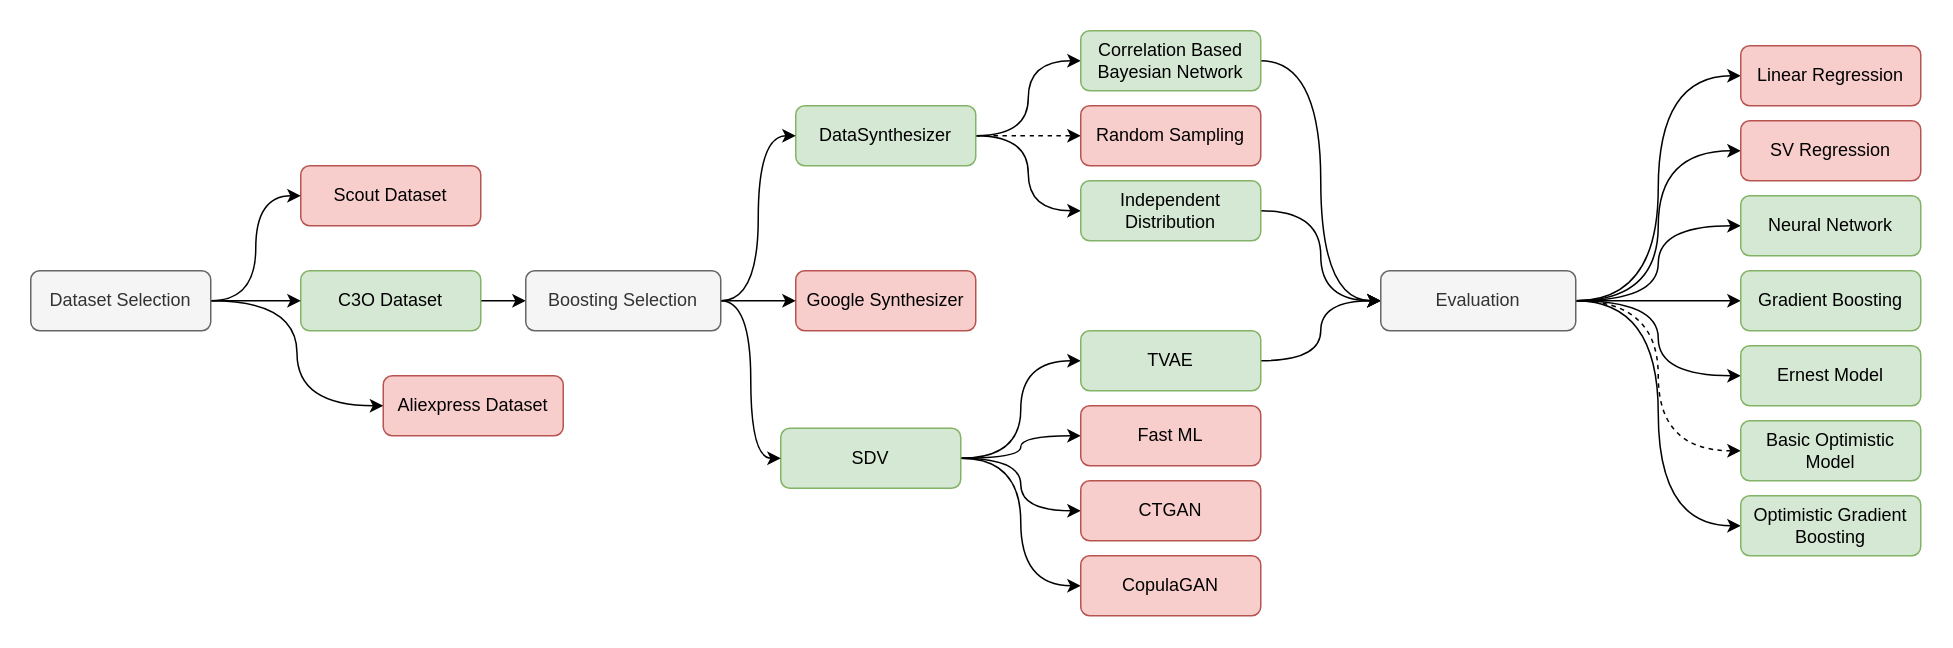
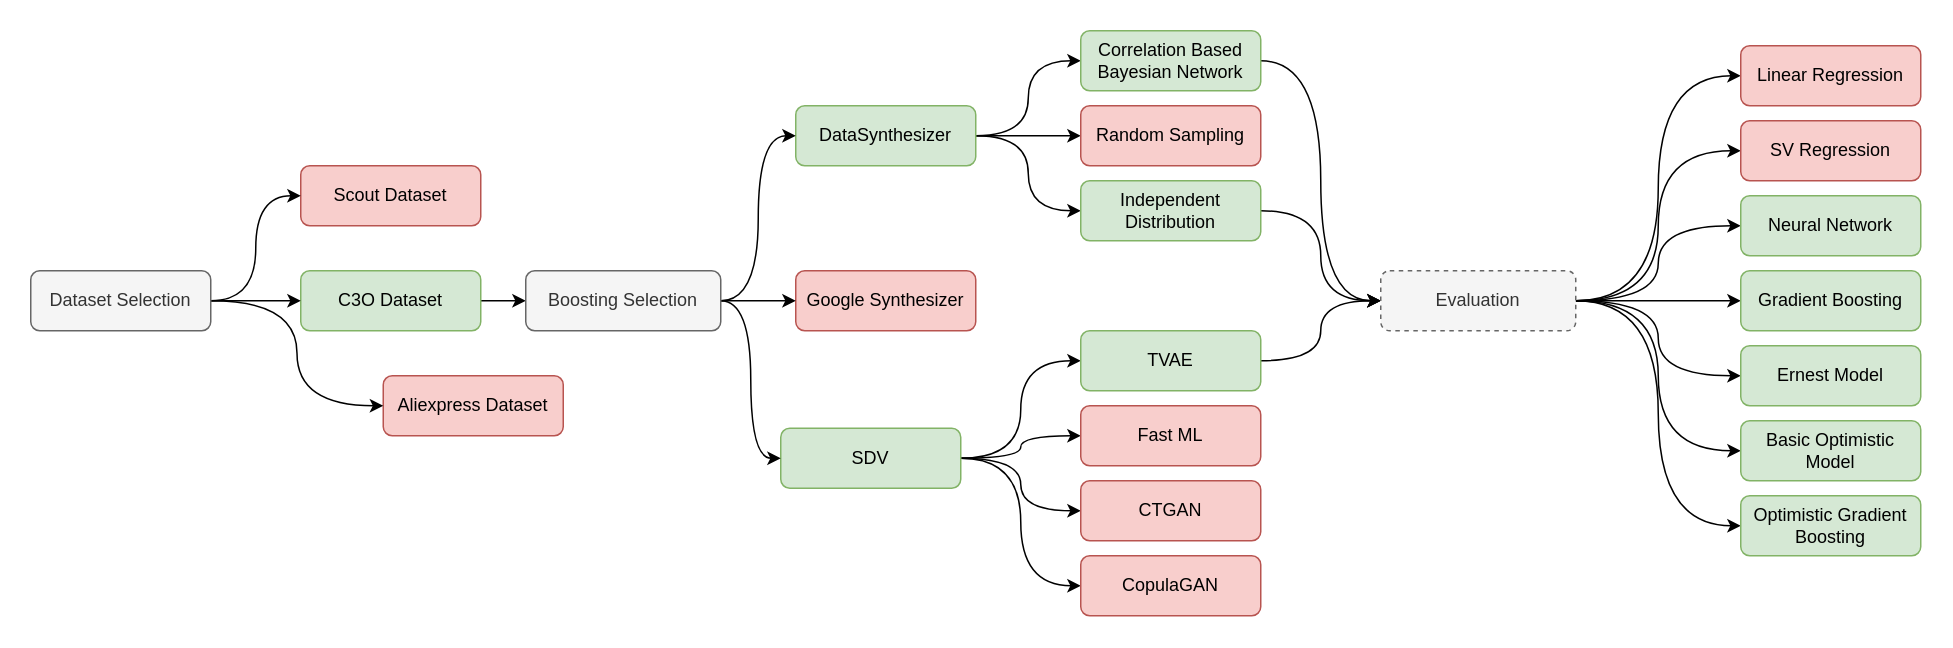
  <mxCell id="0" />
  <mxCell id="1" parent="0" />
  <mxCell id="2" style="edgeStyle=orthogonalEdgeStyle;rounded=0;orthogonalLoop=1;jettySize=auto;html=1;entryX=0;entryY=0.5;entryDx=0;entryDy=0;curved=1;" parent="1" source="5" target="20" edge="1"><mxGeometry relative="1" as="geometry" /></mxCell>
  <mxCell id="3" style="edgeStyle=orthogonalEdgeStyle;rounded=0;orthogonalLoop=1;jettySize=auto;html=1;entryX=0;entryY=0.5;entryDx=0;entryDy=0;curved=1;" parent="1" source="5" target="22" edge="1"><mxGeometry relative="1" as="geometry" /></mxCell>
- <mxCell id="4" style="edgeStyle=orthogonalEdgeStyle;rounded=0;orthogonalLoop=1;jettySize=auto;html=1;entryX=0;entryY=0.5;entryDx=0;entryDy=0;curved=1;dashed=1;" parent="1" source="5" target="31" edge="1"><mxGeometry relative="1" as="geometry" /></mxCell>
+ <mxCell id="4" style="edgeStyle=orthogonalEdgeStyle;rounded=0;orthogonalLoop=1;jettySize=auto;html=1;entryX=0;entryY=0.5;entryDx=0;entryDy=0;curved=1;" parent="1" source="5" target="31" edge="1"><mxGeometry relative="1" as="geometry" /></mxCell>
  <mxCell id="5" value="DataSynthesizer" style="rounded=1;whiteSpace=wrap;html=1;fontSize=12;glass=0;strokeWidth=1;shadow=0;fillColor=#d5e8d4;strokeColor=#82b366;" parent="1" vertex="1"><mxGeometry x="530" y="70" width="120" height="40" as="geometry" /></mxCell>
  <mxCell id="6" style="edgeStyle=orthogonalEdgeStyle;rounded=0;orthogonalLoop=1;jettySize=auto;html=1;entryX=0;entryY=0.5;entryDx=0;entryDy=0;curved=1;" parent="1" source="10" target="17" edge="1"><mxGeometry relative="1" as="geometry" /></mxCell>
  <mxCell id="7" style="edgeStyle=orthogonalEdgeStyle;rounded=0;orthogonalLoop=1;jettySize=auto;html=1;curved=1;" parent="1" source="10" target="18" edge="1"><mxGeometry relative="1" as="geometry" /></mxCell>
  <mxCell id="8" style="edgeStyle=orthogonalEdgeStyle;rounded=0;orthogonalLoop=1;jettySize=auto;html=1;entryX=0;entryY=0.5;entryDx=0;entryDy=0;curved=1;" parent="1" source="10" target="32" edge="1"><mxGeometry relative="1" as="geometry" /></mxCell>
  <mxCell id="9" style="edgeStyle=orthogonalEdgeStyle;rounded=0;orthogonalLoop=1;jettySize=auto;html=1;entryX=0;entryY=0.5;entryDx=0;entryDy=0;curved=1;" parent="1" source="10" target="33" edge="1"><mxGeometry relative="1" as="geometry" /></mxCell>
  <mxCell id="10" value="SDV" style="rounded=1;whiteSpace=wrap;html=1;fontSize=12;glass=0;strokeWidth=1;shadow=0;fillColor=#d5e8d4;strokeColor=#82b366;" parent="1" vertex="1"><mxGeometry x="520" y="285" width="120" height="40" as="geometry" /></mxCell>
  <mxCell id="11" value="Google Synthesizer" style="rounded=1;whiteSpace=wrap;html=1;fontSize=12;glass=0;strokeWidth=1;shadow=0;fillColor=#f8cecc;strokeColor=#b85450;" parent="1" vertex="1"><mxGeometry x="530" y="180" width="120" height="40" as="geometry" /></mxCell>
  <mxCell id="12" style="edgeStyle=orthogonalEdgeStyle;rounded=0;orthogonalLoop=1;jettySize=auto;html=1;" parent="1" source="13" target="30" edge="1"><mxGeometry relative="1" as="geometry" /></mxCell>
  <mxCell id="13" value="C3O Dataset" style="rounded=1;whiteSpace=wrap;html=1;fontSize=12;glass=0;strokeWidth=1;shadow=0;fillColor=#d5e8d4;strokeColor=#82b366;" parent="1" vertex="1"><mxGeometry x="200" y="180" width="120" height="40" as="geometry" /></mxCell>
  <mxCell id="14" value="Aliexpress Dataset" style="rounded=1;whiteSpace=wrap;html=1;fontSize=12;glass=0;strokeWidth=1;shadow=0;fillColor=#f8cecc;strokeColor=#b85450;" parent="1" vertex="1"><mxGeometry x="255" y="250" width="120" height="40" as="geometry" /></mxCell>
  <mxCell id="15" value="Scout Dataset" style="rounded=1;whiteSpace=wrap;html=1;fontSize=12;glass=0;strokeWidth=1;shadow=0;fillColor=#f8cecc;strokeColor=#b85450;" parent="1" vertex="1"><mxGeometry x="200" y="110" width="120" height="40" as="geometry" /></mxCell>
  <mxCell id="16" style="edgeStyle=orthogonalEdgeStyle;rounded=0;orthogonalLoop=1;jettySize=auto;html=1;entryX=0;entryY=0.5;entryDx=0;entryDy=0;curved=1;" edge="1" parent="1" source="17" target="41"><mxGeometry relative="1" as="geometry" /></mxCell>
  <mxCell id="17" value="TVAE" style="rounded=1;whiteSpace=wrap;html=1;fontSize=12;glass=0;strokeWidth=1;shadow=0;fillColor=#d5e8d4;strokeColor=#82b366;" parent="1" vertex="1"><mxGeometry x="720" y="220" width="120" height="40" as="geometry" /></mxCell>
  <mxCell id="18" value="Fast ML" style="rounded=1;whiteSpace=wrap;html=1;fontSize=12;glass=0;strokeWidth=1;shadow=0;fillColor=#f8cecc;strokeColor=#b85450;" parent="1" vertex="1"><mxGeometry x="720" y="270" width="120" height="40" as="geometry" /></mxCell>
  <mxCell id="19" style="edgeStyle=orthogonalEdgeStyle;rounded=0;orthogonalLoop=1;jettySize=auto;html=1;entryX=0;entryY=0.5;entryDx=0;entryDy=0;curved=1;" edge="1" parent="1" source="20" target="41"><mxGeometry relative="1" as="geometry" /></mxCell>
  <mxCell id="20" value="Correlation Based Bayesian Network" style="rounded=1;whiteSpace=wrap;html=1;fontSize=12;glass=0;strokeWidth=1;shadow=0;fillColor=#d5e8d4;strokeColor=#82b366;" parent="1" vertex="1"><mxGeometry x="720" y="20" width="120" height="40" as="geometry" /></mxCell>
  <mxCell id="21" style="edgeStyle=orthogonalEdgeStyle;rounded=0;orthogonalLoop=1;jettySize=auto;html=1;entryX=0;entryY=0.5;entryDx=0;entryDy=0;curved=1;" edge="1" parent="1" source="22" target="41"><mxGeometry relative="1" as="geometry" /></mxCell>
  <mxCell id="22" value="Independent Distribution" style="rounded=1;whiteSpace=wrap;html=1;fontSize=12;glass=0;strokeWidth=1;shadow=0;fillColor=#d5e8d4;strokeColor=#82b366;" parent="1" vertex="1"><mxGeometry x="720" y="120" width="120" height="40" as="geometry" /></mxCell>
  <mxCell id="23" style="edgeStyle=orthogonalEdgeStyle;rounded=0;orthogonalLoop=1;jettySize=auto;html=1;entryX=0;entryY=0.5;entryDx=0;entryDy=0;curved=1;exitX=1;exitY=0.5;exitDx=0;exitDy=0;" parent="1" source="26" target="15" edge="1"><mxGeometry relative="1" as="geometry"><mxPoint x="170" y="200" as="sourcePoint" /></mxGeometry></mxCell>
  <mxCell id="24" style="edgeStyle=orthogonalEdgeStyle;rounded=0;orthogonalLoop=1;jettySize=auto;html=1;" parent="1" source="26" target="13" edge="1"><mxGeometry relative="1" as="geometry" /></mxCell>
  <mxCell id="25" style="edgeStyle=orthogonalEdgeStyle;rounded=0;orthogonalLoop=1;jettySize=auto;html=1;entryX=0;entryY=0.5;entryDx=0;entryDy=0;curved=1;" parent="1" source="26" target="14" edge="1"><mxGeometry relative="1" as="geometry" /></mxCell>
  <mxCell id="26" value="Dataset Selection" style="rounded=1;whiteSpace=wrap;html=1;fontSize=12;glass=0;strokeWidth=1;shadow=0;fillColor=#f5f5f5;strokeColor=#666666;fontColor=#333333;" parent="1" vertex="1"><mxGeometry x="20" y="180" width="120" height="40" as="geometry" /></mxCell>
  <mxCell id="27" style="edgeStyle=orthogonalEdgeStyle;rounded=0;orthogonalLoop=1;jettySize=auto;html=1;entryX=0;entryY=0.5;entryDx=0;entryDy=0;curved=1;" parent="1" source="30" target="5" edge="1"><mxGeometry relative="1" as="geometry" /></mxCell>
  <mxCell id="28" style="edgeStyle=orthogonalEdgeStyle;rounded=0;orthogonalLoop=1;jettySize=auto;html=1;entryX=0;entryY=0.5;entryDx=0;entryDy=0;curved=1;" parent="1" source="30" target="11" edge="1"><mxGeometry relative="1" as="geometry" /></mxCell>
  <mxCell id="29" style="edgeStyle=orthogonalEdgeStyle;rounded=0;orthogonalLoop=1;jettySize=auto;html=1;curved=1;entryX=0;entryY=0.5;entryDx=0;entryDy=0;" parent="1" source="30" target="10" edge="1"><mxGeometry relative="1" as="geometry" /></mxCell>
  <mxCell id="30" value="Boosting Selection" style="rounded=1;whiteSpace=wrap;html=1;fontSize=12;glass=0;strokeWidth=1;shadow=0;fillColor=#f5f5f5;strokeColor=#666666;fontColor=#333333;" parent="1" vertex="1"><mxGeometry x="350" y="180" width="130" height="40" as="geometry" /></mxCell>
  <mxCell id="31" value="Random Sampling" style="rounded=1;whiteSpace=wrap;html=1;fontSize=12;glass=0;strokeWidth=1;shadow=0;fillColor=#f8cecc;strokeColor=#b85450;" parent="1" vertex="1"><mxGeometry x="720" y="70" width="120" height="40" as="geometry" /></mxCell>
  <mxCell id="32" value="CTGAN" style="rounded=1;whiteSpace=wrap;html=1;fontSize=12;glass=0;strokeWidth=1;shadow=0;fillColor=#f8cecc;strokeColor=#b85450;" parent="1" vertex="1"><mxGeometry x="720" y="320" width="120" height="40" as="geometry" /></mxCell>
  <mxCell id="33" value="CopulaGAN" style="rounded=1;whiteSpace=wrap;html=1;fontSize=12;glass=0;strokeWidth=1;shadow=0;fillColor=#f8cecc;strokeColor=#b85450;" parent="1" vertex="1"><mxGeometry x="720" y="370" width="120" height="40" as="geometry" /></mxCell>
  <mxCell id="34" style="edgeStyle=orthogonalEdgeStyle;rounded=0;orthogonalLoop=1;jettySize=auto;html=1;entryX=0;entryY=0.5;entryDx=0;entryDy=0;curved=1;" edge="1" parent="1" source="41" target="44"><mxGeometry relative="1" as="geometry" /></mxCell>
  <mxCell id="35" style="edgeStyle=orthogonalEdgeStyle;rounded=0;orthogonalLoop=1;jettySize=auto;html=1;entryX=0;entryY=0.5;entryDx=0;entryDy=0;curved=1;" edge="1" parent="1" source="41" target="43"><mxGeometry relative="1" as="geometry" /></mxCell>
  <mxCell id="36" style="edgeStyle=orthogonalEdgeStyle;rounded=0;orthogonalLoop=1;jettySize=auto;html=1;entryX=0;entryY=0.5;entryDx=0;entryDy=0;curved=1;" edge="1" parent="1" source="41" target="42"><mxGeometry relative="1" as="geometry" /></mxCell>
  <mxCell id="37" style="edgeStyle=orthogonalEdgeStyle;rounded=0;orthogonalLoop=1;jettySize=auto;html=1;entryX=0;entryY=0.5;entryDx=0;entryDy=0;curved=1;" edge="1" parent="1" source="41" target="45"><mxGeometry relative="1" as="geometry" /></mxCell>
  <mxCell id="38" style="edgeStyle=orthogonalEdgeStyle;rounded=0;orthogonalLoop=1;jettySize=auto;html=1;entryX=0;entryY=0.5;entryDx=0;entryDy=0;curved=1;" edge="1" parent="1" source="41" target="46"><mxGeometry relative="1" as="geometry" /></mxCell>
- <mxCell id="39" style="edgeStyle=orthogonalEdgeStyle;rounded=0;orthogonalLoop=1;jettySize=auto;html=1;entryX=0;entryY=0.5;entryDx=0;entryDy=0;curved=1;dashed=1;" edge="1" parent="1" source="41" target="47"><mxGeometry relative="1" as="geometry" /></mxCell>
+ <mxCell id="39" style="edgeStyle=orthogonalEdgeStyle;rounded=0;orthogonalLoop=1;jettySize=auto;html=1;entryX=0;entryY=0.5;entryDx=0;entryDy=0;curved=1;" edge="1" parent="1" source="41" target="47"><mxGeometry relative="1" as="geometry" /></mxCell>
  <mxCell id="40" style="edgeStyle=orthogonalEdgeStyle;rounded=0;orthogonalLoop=1;jettySize=auto;html=1;entryX=0;entryY=0.5;entryDx=0;entryDy=0;curved=1;" edge="1" parent="1" source="41" target="48"><mxGeometry relative="1" as="geometry" /></mxCell>
- <mxCell id="41" value="Evaluation" style="rounded=1;whiteSpace=wrap;html=1;fontSize=12;glass=0;strokeWidth=1;shadow=0;fillColor=#f5f5f5;strokeColor=#666666;fontColor=#333333;" vertex="1" parent="1"><mxGeometry x="920" y="180" width="130" height="40" as="geometry" /></mxCell>
+ <mxCell id="41" value="Evaluation" style="rounded=1;whiteSpace=wrap;html=1;fontSize=12;glass=0;strokeWidth=1;shadow=0;fillColor=#f5f5f5;strokeColor=#666666;fontColor=#333333;dashed=1;" vertex="1" parent="1"><mxGeometry x="920" y="180" width="130" height="40" as="geometry" /></mxCell>
  <mxCell id="42" value="Neural Network" style="rounded=1;whiteSpace=wrap;html=1;fontSize=12;glass=0;strokeWidth=1;shadow=0;fillColor=#d5e8d4;strokeColor=#82b366;" vertex="1" parent="1"><mxGeometry x="1160" y="130" width="120" height="40" as="geometry" /></mxCell>
  <mxCell id="43" value="SV Regression" style="rounded=1;whiteSpace=wrap;html=1;fontSize=12;glass=0;strokeWidth=1;shadow=0;fillColor=#f8cecc;strokeColor=#b85450;" vertex="1" parent="1"><mxGeometry x="1160" y="80" width="120" height="40" as="geometry" /></mxCell>
  <mxCell id="44" value="Linear Regression" style="rounded=1;whiteSpace=wrap;html=1;fontSize=12;glass=0;strokeWidth=1;shadow=0;fillColor=#f8cecc;strokeColor=#b85450;" vertex="1" parent="1"><mxGeometry x="1160" y="30" width="120" height="40" as="geometry" /></mxCell>
  <mxCell id="45" value="Gradient Boosting" style="rounded=1;whiteSpace=wrap;html=1;fontSize=12;glass=0;strokeWidth=1;shadow=0;fillColor=#d5e8d4;strokeColor=#82b366;" vertex="1" parent="1"><mxGeometry x="1160" y="180" width="120" height="40" as="geometry" /></mxCell>
  <mxCell id="46" value="Ernest Model" style="rounded=1;whiteSpace=wrap;html=1;fontSize=12;glass=0;strokeWidth=1;shadow=0;fillColor=#d5e8d4;strokeColor=#82b366;" vertex="1" parent="1"><mxGeometry x="1160" y="230" width="120" height="40" as="geometry" /></mxCell>
  <mxCell id="47" value="Basic Optimistic Model" style="rounded=1;whiteSpace=wrap;html=1;fontSize=12;glass=0;strokeWidth=1;shadow=0;fillColor=#d5e8d4;strokeColor=#82b366;" vertex="1" parent="1"><mxGeometry x="1160" y="280" width="120" height="40" as="geometry" /></mxCell>
  <mxCell id="48" value="Optimistic Gradient Boosting" style="rounded=1;whiteSpace=wrap;html=1;fontSize=12;glass=0;strokeWidth=1;shadow=0;fillColor=#d5e8d4;strokeColor=#82b366;" vertex="1" parent="1"><mxGeometry x="1160" y="330" width="120" height="40" as="geometry" /></mxCell>
